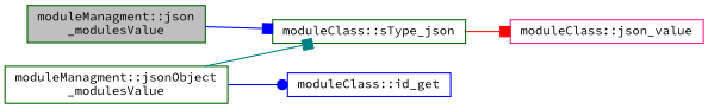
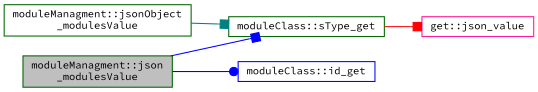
  digraph {
    fontname="Source Code Pro"
    rankdir=LR
    node [color=darkgreen fillcolor=white fontname="Source Code Pro" fontsize=10 shape=record style=filled]
    edge [arrowhead=box color=blue fontname="Source Code Pro" fontsize=10 labelfontname=Helvetica labelfontsize=10 style=solid]
    n1 [fillcolor=grey75 fontcolor=black height=0.2 label="moduleManagment::json\l_modulesValue" width=0.4]
-   n2 [height=0.2 label="moduleClass::sType_json" width=0.4]
+   n2 [height=0.2 label="moduleClass::sType_get" width=0.4]
    n3 [height=0.2 label="moduleManagment::jsonObject\l_modulesValue" width=0.4]
    n4 [color=blue height=0.2 label="moduleClass::id_get" width=0.4]
-   n5 [color=deeppink height=0.2 label="moduleClass::json_value" width=0.4]
+   n5 [color=deeppink height=0.2 label="get::json_value" width=0.4]
    n1 -> n2
    n2 -> n5 [color=red]
    n3 -> n2 [color=teal]
-   n3 -> n4 [arrowhead=dot]
+   n1 -> n4 [arrowhead=dot]
  }
